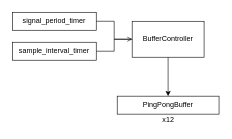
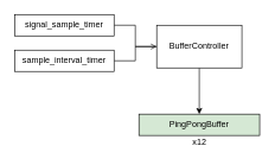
  <mxCell id="0" />
  <mxCell id="1" parent="0" />
  <mxCell id="2" style="edgeStyle=orthogonalEdgeStyle;rounded=0;orthogonalLoop=1;jettySize=auto;html=1;" parent="1" source="3" target="8" edge="1"><mxGeometry relative="1" as="geometry" /></mxCell>
  <mxCell id="3" value="BufferController" style="rounded=0;whiteSpace=wrap;html=1;" parent="1" vertex="1"><mxGeometry x="220" y="35" width="120" height="60" as="geometry" /></mxCell>
  <mxCell id="4" style="edgeStyle=orthogonalEdgeStyle;rounded=0;orthogonalLoop=1;jettySize=auto;html=1;endArrow=open;" parent="1" source="5" target="3" edge="1"><mxGeometry relative="1" as="geometry" /></mxCell>
  <mxCell id="5" value="sample_interval_timer" style="rounded=0;whiteSpace=wrap;html=1;" parent="1" vertex="1"><mxGeometry x="20" y="70" width="140" height="30" as="geometry" /></mxCell>
  <mxCell id="6" style="edgeStyle=orthogonalEdgeStyle;rounded=0;orthogonalLoop=1;jettySize=auto;html=1;endArrow=none;" parent="1" source="7" target="3" edge="1"><mxGeometry relative="1" as="geometry"><Array as="points"><mxPoint x="190" y="35" /><mxPoint x="190" y="65" /></Array></mxGeometry></mxCell>
- <mxCell id="7" value="signal_period_timer" style="rounded=0;whiteSpace=wrap;html=1;" parent="1" vertex="1"><mxGeometry x="20" y="20" width="140" height="30" as="geometry" /></mxCell>
- <mxCell id="8" value="PingPongBuffer" style="rounded=0;whiteSpace=wrap;html=1;" parent="1" vertex="1"><mxGeometry x="195" y="160" width="170" height="30" as="geometry" /></mxCell>
+ <mxCell id="7" value="signal_sample_timer" style="rounded=0;whiteSpace=wrap;html=1;" parent="1" vertex="1"><mxGeometry x="20" y="20" width="140" height="30" as="geometry" /></mxCell>
+ <mxCell id="8" value="PingPongBuffer" style="rounded=0;whiteSpace=wrap;html=1;fillColor=#d5e8d4;" parent="1" vertex="1"><mxGeometry x="195" y="160" width="170" height="30" as="geometry" /></mxCell>
  <mxCell id="9" value="x12" style="text;html=1;align=center;verticalAlign=middle;resizable=0;points=[];autosize=1;strokeColor=none;fillColor=none;" parent="1" vertex="1"><mxGeometry x="265" y="190" width="30" height="20" as="geometry" /></mxCell>
